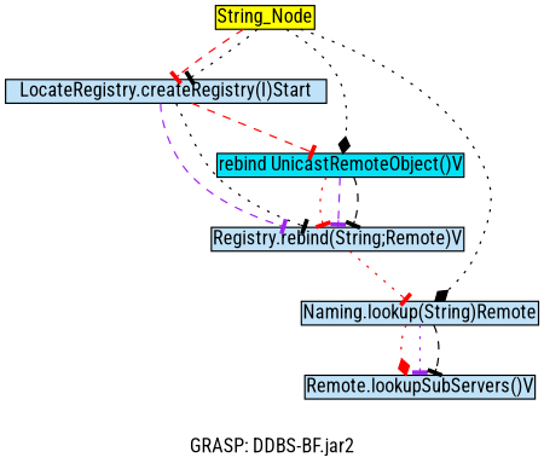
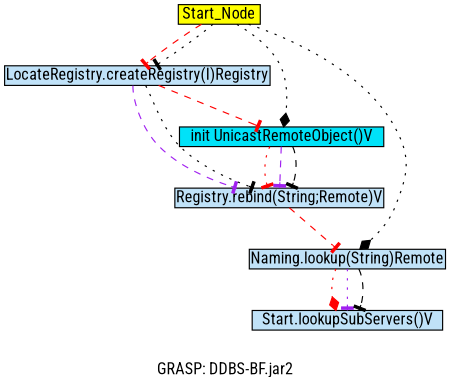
  digraph {
    fontname="Roboto Condensed"
    label="GRASP: DDBS-BF.jar2"
    node [fillcolor="#c0e2f8" fontname="Roboto Condensed" margin=0.02 shape=box style=filled]
    edge [arrowhead=tee color=black fontname="Roboto Condensed" style=dotted]
-   Start_Node [fillcolor=yellow height=0 width=0 label=String_Node]
-   "LocateRegistry.createRegistry(I)Registry" [height=0 width=0 label="LocateRegistry.createRegistry(I)Start"]
+   Start_Node [fillcolor=yellow height=0 width=0]
+   "LocateRegistry.createRegistry(I)Registry" [height=0 width=0]
    "Naming.lookup(String)Remote" [height=0 width=0]
-   "init UnicastRemoteObject()V" [fillcolor="#00e2f8" height=0 width=0 label="rebind UnicastRemoteObject()V"]
+   "init UnicastRemoteObject()V" [fillcolor="#00e2f8" height=0 width=0]
    "Registry.rebind(String;Remote)V" [height=0 width=0]
-   "Remote.lookupSubServers()V" [height=0 width=0]
+   "Remote.lookupSubServers()V" [height=0 width=0 label="Start.lookupSubServers()V"]
    Start_Node -> "LocateRegistry.createRegistry(I)Registry" [color=red style=dashed]
    Start_Node -> "LocateRegistry.createRegistry(I)Registry"
    Start_Node -> "Naming.lookup(String)Remote" [arrowhead=diamond]
    Start_Node -> "init UnicastRemoteObject()V" [arrowhead=diamond]
    "LocateRegistry.createRegistry(I)Registry" -> "init UnicastRemoteObject()V" [color=red style=dashed]
    "LocateRegistry.createRegistry(I)Registry" -> "Registry.rebind(String;Remote)V" [color=purple style=dashed]
    "LocateRegistry.createRegistry(I)Registry" -> "Registry.rebind(String;Remote)V"
    "Naming.lookup(String)Remote" -> "Remote.lookupSubServers()V" [arrowhead=diamond color=red]
    "Naming.lookup(String)Remote" -> "Remote.lookupSubServers()V" [color=purple]
    "Naming.lookup(String)Remote" -> "Remote.lookupSubServers()V" [style=dashed]
    "init UnicastRemoteObject()V" -> "Registry.rebind(String;Remote)V" [color=red]
    "init UnicastRemoteObject()V" -> "Registry.rebind(String;Remote)V" [color=purple style=dashed]
    "init UnicastRemoteObject()V" -> "Registry.rebind(String;Remote)V" [style=dashed]
-   "Registry.rebind(String;Remote)V" -> "Naming.lookup(String)Remote" [color=red]
+   "Registry.rebind(String;Remote)V" -> "Naming.lookup(String)Remote" [color=red style=dashed]
  }
